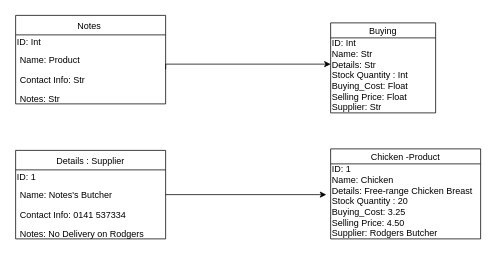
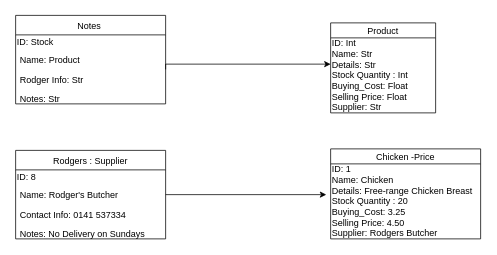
  <mxCell id="0" />
  <mxCell id="1" parent="0" />
  <mxCell id="2" value="Notes " style="swimlane;fontStyle=0;childLayout=stackLayout;horizontal=1;startSize=26;fillColor=none;horizontalStack=0;resizeParent=1;resizeParentMax=0;resizeLast=0;collapsible=1;marginBottom=0;" vertex="1" parent="1"><mxGeometry x="20" y="20" width="200" height="118" as="geometry"><mxRectangle x="90" y="-1080" width="80" height="26" as="alternateBounds" /></mxGeometry></mxCell>
- <mxCell id="3" value="ID: Int" style="text;html=1;align=left;verticalAlign=middle;resizable=0;points=[];autosize=1;" vertex="1" parent="2"><mxGeometry y="26" width="200" height="20" as="geometry" /></mxCell>
+ <mxCell id="3" value="ID: Stock" style="text;html=1;align=left;verticalAlign=middle;resizable=0;points=[];autosize=1;" vertex="1" parent="2"><mxGeometry y="26" width="200" height="20" as="geometry" /></mxCell>
  <mxCell id="4" value="Name: Product " style="text;strokeColor=none;fillColor=none;align=left;verticalAlign=top;spacingLeft=4;spacingRight=4;overflow=hidden;rotatable=0;points=[[0,0.5],[1,0.5]];portConstraint=eastwest;" vertex="1" parent="2"><mxGeometry y="46" width="200" height="26" as="geometry" /></mxCell>
- <mxCell id="5" value="Contact Info: Str" style="text;strokeColor=none;fillColor=none;align=left;verticalAlign=top;spacingLeft=4;spacingRight=4;overflow=hidden;rotatable=0;points=[[0,0.5],[1,0.5]];portConstraint=eastwest;" vertex="1" parent="2"><mxGeometry y="72" width="200" height="26" as="geometry" /></mxCell>
+ <mxCell id="5" value="Rodger Info: Str" style="text;strokeColor=none;fillColor=none;align=left;verticalAlign=top;spacingLeft=4;spacingRight=4;overflow=hidden;rotatable=0;points=[[0,0.5],[1,0.5]];portConstraint=eastwest;" vertex="1" parent="2"><mxGeometry y="72" width="200" height="26" as="geometry" /></mxCell>
  <mxCell id="6" value="Notes: Str " style="text;strokeColor=none;fillColor=none;align=left;verticalAlign=top;spacingLeft=4;spacingRight=4;overflow=hidden;rotatable=0;points=[[0,0.5],[1,0.5]];portConstraint=eastwest;" vertex="1" parent="2"><mxGeometry y="98" width="200" height="20" as="geometry" /></mxCell>
- <mxCell id="7" value="Buying" style="swimlane;fontStyle=0;childLayout=stackLayout;horizontal=1;startSize=20;fillColor=none;horizontalStack=0;resizeParent=1;resizeParentMax=0;resizeLast=0;collapsible=1;marginBottom=0;" vertex="1" parent="1"><mxGeometry x="440" y="30" width="140" height="120" as="geometry" /></mxCell>
+ <mxCell id="7" value="Product" style="swimlane;fontStyle=0;childLayout=stackLayout;horizontal=1;startSize=20;fillColor=none;horizontalStack=0;resizeParent=1;resizeParentMax=0;resizeLast=0;collapsible=1;marginBottom=0;" vertex="1" parent="1"><mxGeometry x="440" y="30" width="140" height="120" as="geometry" /></mxCell>
  <mxCell id="8" value="ID: Int&lt;br&gt;Name: Str&lt;br&gt;Details: Str&lt;br&gt;Stock Quantity : Int&lt;br&gt;Buying_Cost: Float&lt;br&gt;Selling Price: Float&lt;br&gt;Supplier: Str&amp;nbsp;" style="text;html=1;align=left;verticalAlign=middle;resizable=0;points=[];autosize=1;" vertex="1" parent="7"><mxGeometry y="20" width="140" height="100" as="geometry" /></mxCell>
  <mxCell id="9" style="edgeStyle=orthogonalEdgeStyle;rounded=0;orthogonalLoop=1;jettySize=auto;html=1;" edge="1" parent="1" source="5"><mxGeometry relative="1" as="geometry"><mxPoint x="440" y="85" as="targetPoint" /><Array as="points"><mxPoint x="220" y="85" /></Array></mxGeometry></mxCell>
- <mxCell id="10" value="Details : Supplier" style="swimlane;fontStyle=0;childLayout=stackLayout;horizontal=1;startSize=26;fillColor=none;horizontalStack=0;resizeParent=1;resizeParentMax=0;resizeLast=0;collapsible=1;marginBottom=0;" vertex="1" parent="1"><mxGeometry x="20" y="200" width="200" height="118" as="geometry"><mxRectangle x="90" y="-1080" width="80" height="26" as="alternateBounds" /></mxGeometry></mxCell>
- <mxCell id="11" value="ID: 1" style="text;html=1;align=left;verticalAlign=middle;resizable=0;points=[];autosize=1;" vertex="1" parent="10"><mxGeometry y="26" width="200" height="20" as="geometry" /></mxCell>
- <mxCell id="12" value="Name: Notes's Butcher " style="text;strokeColor=none;fillColor=none;align=left;verticalAlign=top;spacingLeft=4;spacingRight=4;overflow=hidden;rotatable=0;points=[[0,0.5],[1,0.5]];portConstraint=eastwest;" vertex="1" parent="10"><mxGeometry y="46" width="200" height="26" as="geometry" /></mxCell>
+ <mxCell id="10" value="Rodgers : Supplier" style="swimlane;fontStyle=0;childLayout=stackLayout;horizontal=1;startSize=26;fillColor=none;horizontalStack=0;resizeParent=1;resizeParentMax=0;resizeLast=0;collapsible=1;marginBottom=0;" vertex="1" parent="1"><mxGeometry x="20" y="200" width="200" height="118" as="geometry"><mxRectangle x="90" y="-1080" width="80" height="26" as="alternateBounds" /></mxGeometry></mxCell>
+ <mxCell id="11" value="ID: 8" style="text;html=1;align=left;verticalAlign=middle;resizable=0;points=[];autosize=1;" vertex="1" parent="10"><mxGeometry y="26" width="200" height="20" as="geometry" /></mxCell>
+ <mxCell id="12" value="Name: Rodger's Butcher " style="text;strokeColor=none;fillColor=none;align=left;verticalAlign=top;spacingLeft=4;spacingRight=4;overflow=hidden;rotatable=0;points=[[0,0.5],[1,0.5]];portConstraint=eastwest;" vertex="1" parent="10"><mxGeometry y="46" width="200" height="26" as="geometry" /></mxCell>
  <mxCell id="13" value="Contact Info: 0141 537334" style="text;strokeColor=none;fillColor=none;align=left;verticalAlign=top;spacingLeft=4;spacingRight=4;overflow=hidden;rotatable=0;points=[[0,0.5],[1,0.5]];portConstraint=eastwest;" vertex="1" parent="10"><mxGeometry y="72" width="200" height="26" as="geometry" /></mxCell>
- <mxCell id="14" value="Notes: No Delivery on Rodgers" style="text;strokeColor=none;fillColor=none;align=left;verticalAlign=top;spacingLeft=4;spacingRight=4;overflow=hidden;rotatable=0;points=[[0,0.5],[1,0.5]];portConstraint=eastwest;" vertex="1" parent="10"><mxGeometry y="98" width="200" height="20" as="geometry" /></mxCell>
- <mxCell id="15" value="Chicken -Product" style="swimlane;fontStyle=0;childLayout=stackLayout;horizontal=1;startSize=20;fillColor=none;horizontalStack=0;resizeParent=1;resizeParentMax=0;resizeLast=0;collapsible=1;marginBottom=0;" vertex="1" parent="1"><mxGeometry x="440" y="198" width="200" height="120" as="geometry" /></mxCell>
+ <mxCell id="14" value="Notes: No Delivery on Sundays" style="text;strokeColor=none;fillColor=none;align=left;verticalAlign=top;spacingLeft=4;spacingRight=4;overflow=hidden;rotatable=0;points=[[0,0.5],[1,0.5]];portConstraint=eastwest;" vertex="1" parent="10"><mxGeometry y="98" width="200" height="20" as="geometry" /></mxCell>
+ <mxCell id="15" value="Chicken -Price" style="swimlane;fontStyle=0;childLayout=stackLayout;horizontal=1;startSize=20;fillColor=none;horizontalStack=0;resizeParent=1;resizeParentMax=0;resizeLast=0;collapsible=1;marginBottom=0;" vertex="1" parent="1"><mxGeometry x="440" y="198" width="200" height="120" as="geometry" /></mxCell>
  <mxCell id="16" value="ID: 1&lt;br&gt;Name: Chicken&lt;br&gt;Details: Free-range Chicken Breast&lt;br&gt;Stock Quantity : 20&lt;br&gt;Buying_Cost: 3.25&lt;br&gt;Selling Price: 4.50&lt;br&gt;Supplier: Rodgers Butcher" style="text;html=1;align=left;verticalAlign=middle;resizable=0;points=[];autosize=1;" vertex="1" parent="15"><mxGeometry y="20" width="200" height="100" as="geometry" /></mxCell>
  <mxCell id="17" style="edgeStyle=orthogonalEdgeStyle;rounded=0;orthogonalLoop=1;jettySize=auto;html=1;entryX=-0.029;entryY=0.41;entryDx=0;entryDy=0;entryPerimeter=0;" edge="1" parent="1" source="12" target="16"><mxGeometry relative="1" as="geometry" /></mxCell>
